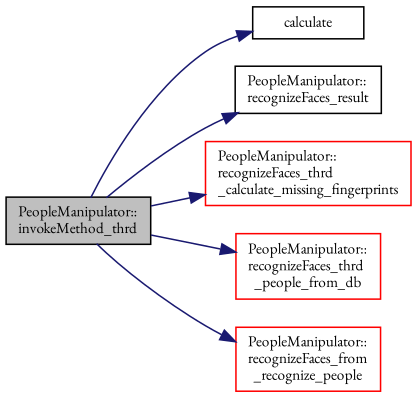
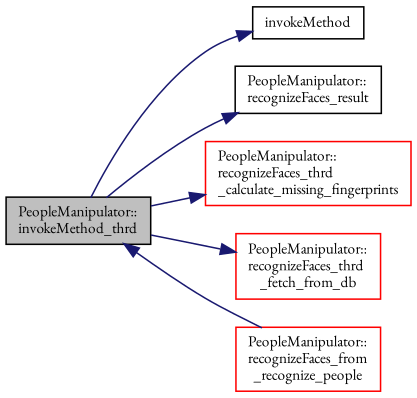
  digraph {
    fontname="EB Garamond"
    rankdir=LR
    node [color=black fillcolor=white fontname="EB Garamond" fontsize=10 shape=record style=filled]
    edge [color=midnightblue fontname="EB Garamond" fontsize=10 labelfontname=Helvetica labelfontsize=10 style=solid]
    n1 [fillcolor=grey75 fontcolor=black height=0.2 label="PeopleManipulator::\linvokeMethod_thrd" width=0.4]
-   n2 [height=0.2 label=calculate width=0.4]
+   n2 [height=0.2 label=invokeMethod width=0.4]
    n3 [height=0.2 label="PeopleManipulator::\lrecognizeFaces_result" width=0.4]
    n4 [color=red height=0.2 label="PeopleManipulator::\lrecognizeFaces_thrd\l_calculate_missing_fingerprints" width=0.4]
-   n5 [color=red height=0.2 label="PeopleManipulator::\lrecognizeFaces_thrd\l_people_from_db" width=0.4]
+   n5 [color=red height=0.2 label="PeopleManipulator::\lrecognizeFaces_thrd\l_fetch_from_db" width=0.4]
    n6 [color=red height=0.2 label="PeopleManipulator::\lrecognizeFaces_from\l_recognize_people" width=0.4]
    n1 -> n2
    n1 -> n3
    n1 -> n4
    n1 -> n5
-   n1 -> n6
+   n6 -> n1
  }
